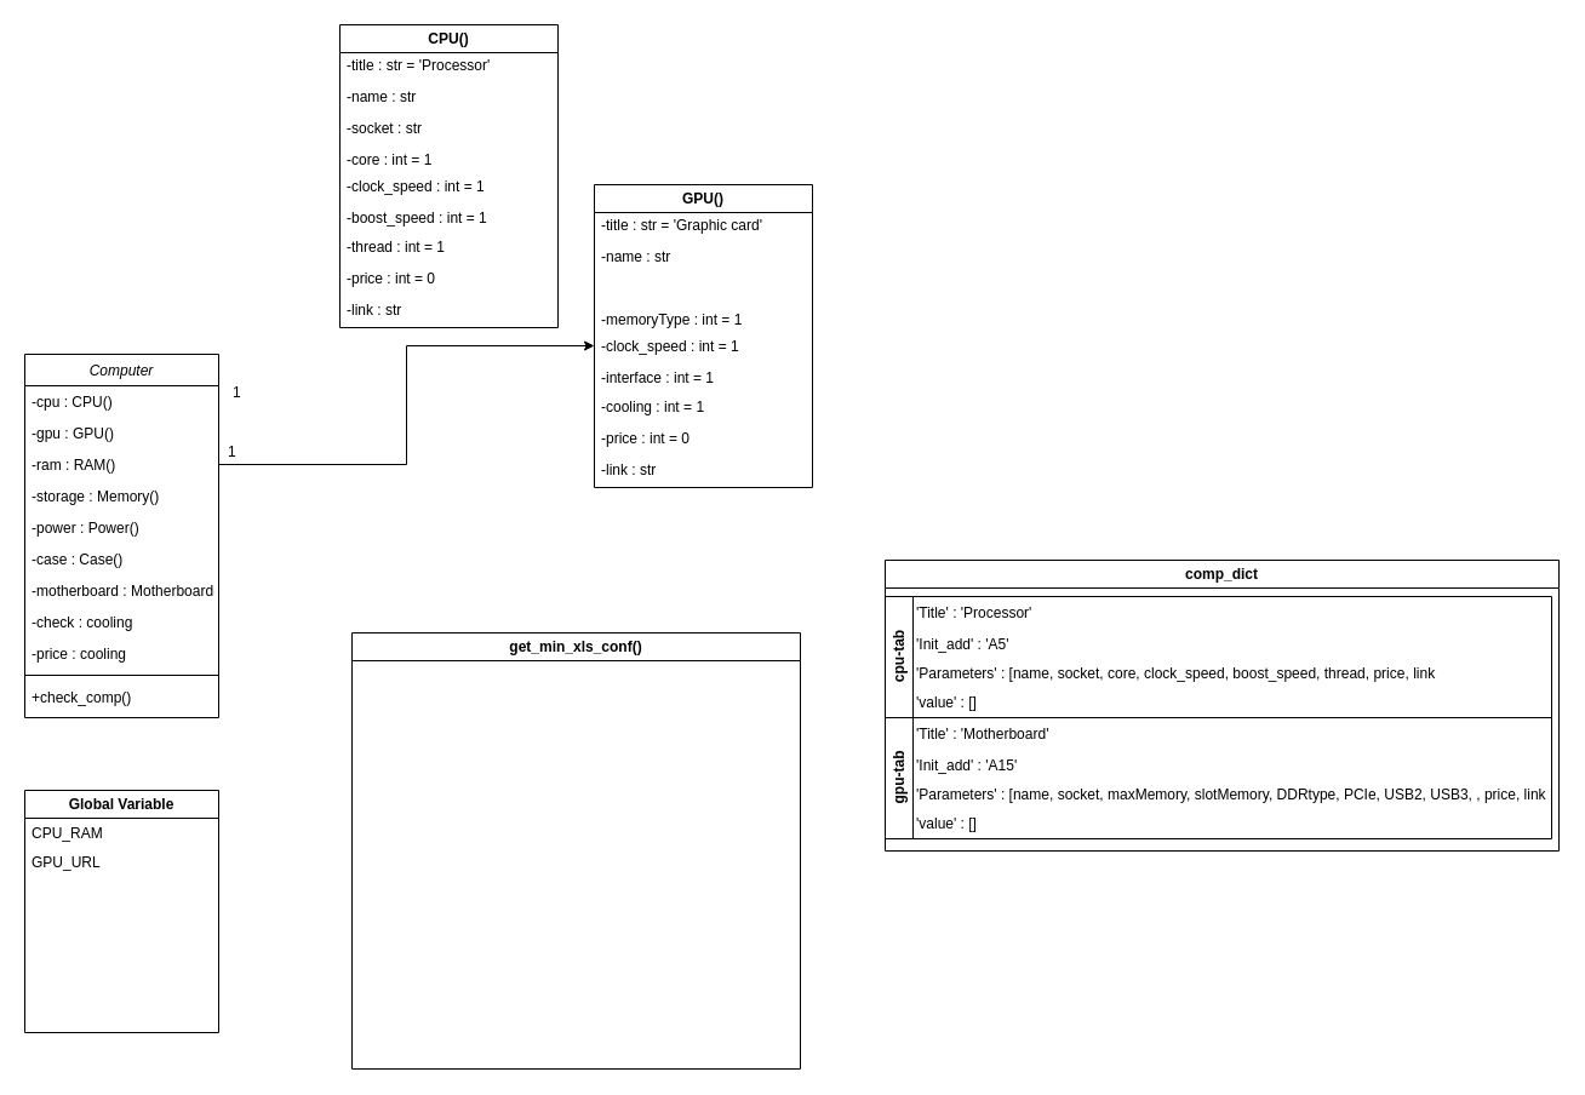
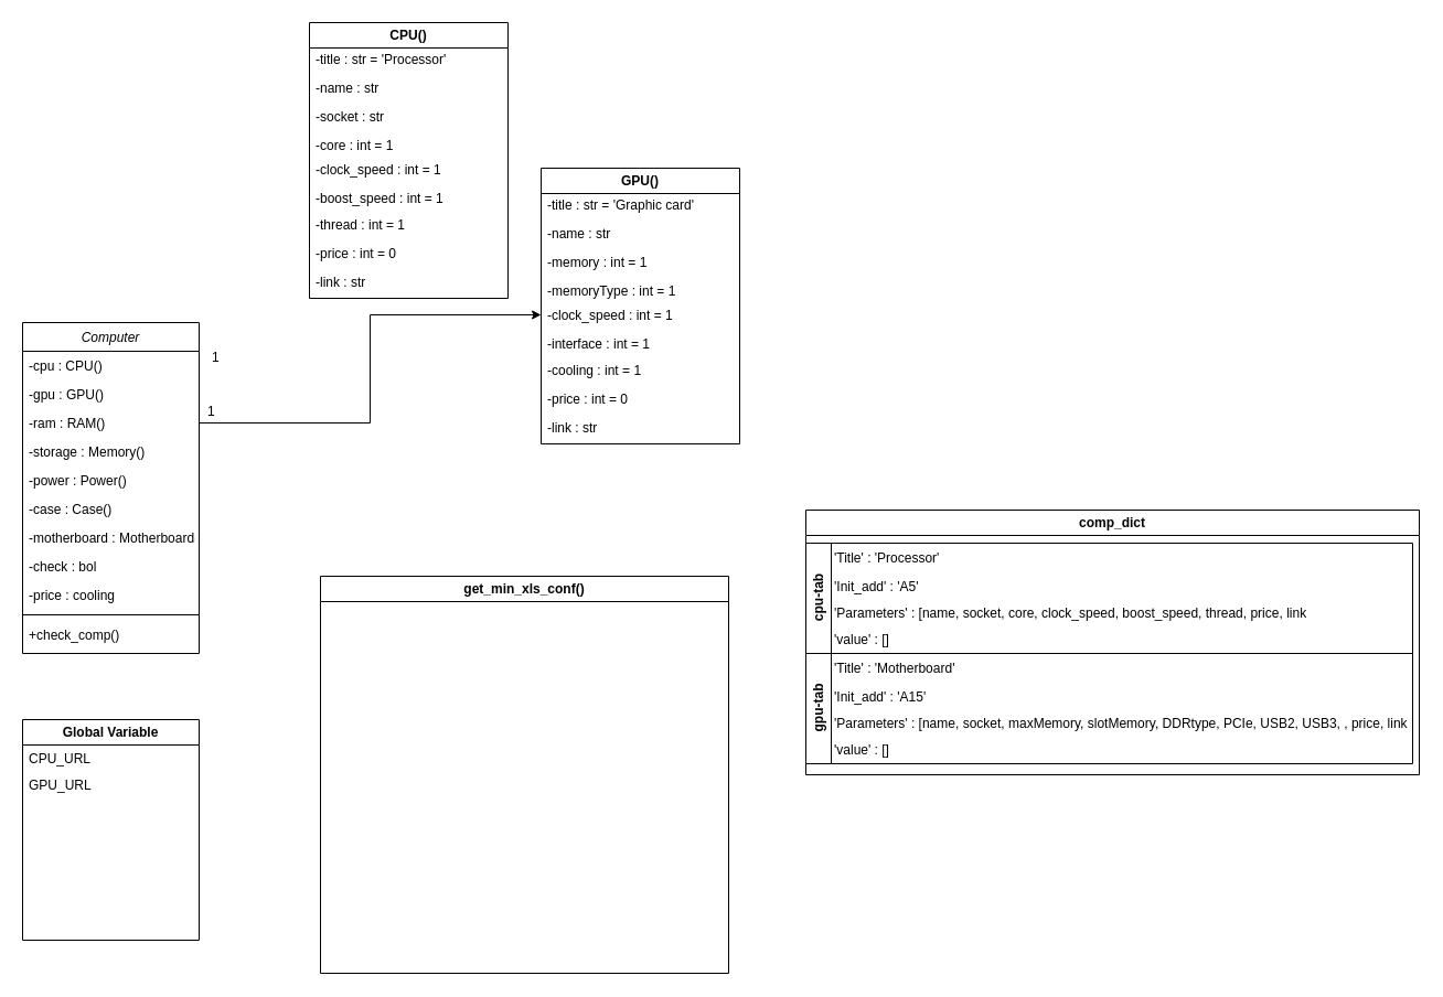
  <mxCell id="0" />
  <mxCell id="1" parent="0" />
  <mxCell id="2" value="Computer" style="swimlane;fontStyle=2;align=center;verticalAlign=top;childLayout=stackLayout;horizontal=1;startSize=26;horizontalStack=0;resizeParent=1;resizeLast=0;collapsible=1;marginBottom=0;rounded=0;shadow=0;strokeWidth=1;" parent="1" vertex="1"><mxGeometry x="20" y="292" width="160" height="300" as="geometry"><mxRectangle x="230" y="140" width="160" height="26" as="alternateBounds" /></mxGeometry></mxCell>
  <mxCell id="3" value="-cpu : CPU()" style="text;align=left;verticalAlign=top;spacingLeft=4;spacingRight=4;overflow=hidden;rotatable=0;points=[[0,0.5],[1,0.5]];portConstraint=eastwest;" parent="2" vertex="1"><mxGeometry y="26" width="160" height="26" as="geometry" /></mxCell>
  <mxCell id="4" value="-gpu : GPU()" style="text;align=left;verticalAlign=top;spacingLeft=4;spacingRight=4;overflow=hidden;rotatable=0;points=[[0,0.5],[1,0.5]];portConstraint=eastwest;rounded=0;shadow=0;html=0;" parent="2" vertex="1"><mxGeometry y="52" width="160" height="26" as="geometry" /></mxCell>
  <mxCell id="5" value="-ram : RAM()" style="text;align=left;verticalAlign=top;spacingLeft=4;spacingRight=4;overflow=hidden;rotatable=0;points=[[0,0.5],[1,0.5]];portConstraint=eastwest;rounded=0;shadow=0;html=0;" parent="2" vertex="1"><mxGeometry y="78" width="160" height="26" as="geometry" /></mxCell>
  <mxCell id="6" value="-storage : Memory()" style="text;align=left;verticalAlign=top;spacingLeft=4;spacingRight=4;overflow=hidden;rotatable=0;points=[[0,0.5],[1,0.5]];portConstraint=eastwest;rounded=0;shadow=0;html=0;" parent="2" vertex="1"><mxGeometry y="104" width="160" height="26" as="geometry" /></mxCell>
  <mxCell id="7" value="-power : Power()" style="text;align=left;verticalAlign=top;spacingLeft=4;spacingRight=4;overflow=hidden;rotatable=0;points=[[0,0.5],[1,0.5]];portConstraint=eastwest;rounded=0;shadow=0;html=0;" parent="2" vertex="1"><mxGeometry y="130" width="160" height="26" as="geometry" /></mxCell>
  <mxCell id="8" value="-case : Case()" style="text;align=left;verticalAlign=top;spacingLeft=4;spacingRight=4;overflow=hidden;rotatable=0;points=[[0,0.5],[1,0.5]];portConstraint=eastwest;rounded=0;shadow=0;html=0;" parent="2" vertex="1"><mxGeometry y="156" width="160" height="26" as="geometry" /></mxCell>
  <mxCell id="9" value="-motherboard : Motherboard()" style="text;align=left;verticalAlign=top;spacingLeft=4;spacingRight=4;overflow=hidden;rotatable=0;points=[[0,0.5],[1,0.5]];portConstraint=eastwest;rounded=0;shadow=0;html=0;" parent="2" vertex="1"><mxGeometry y="182" width="160" height="26" as="geometry" /></mxCell>
- <mxCell id="10" value="-check : cooling" style="text;align=left;verticalAlign=top;spacingLeft=4;spacingRight=4;overflow=hidden;rotatable=0;points=[[0,0.5],[1,0.5]];portConstraint=eastwest;rounded=0;shadow=0;html=0;" parent="2" vertex="1"><mxGeometry y="208" width="160" height="26" as="geometry" /></mxCell>
+ <mxCell id="10" value="-check : bol" style="text;align=left;verticalAlign=top;spacingLeft=4;spacingRight=4;overflow=hidden;rotatable=0;points=[[0,0.5],[1,0.5]];portConstraint=eastwest;rounded=0;shadow=0;html=0;" parent="2" vertex="1"><mxGeometry y="208" width="160" height="26" as="geometry" /></mxCell>
  <mxCell id="11" value="-price : cooling" style="text;align=left;verticalAlign=top;spacingLeft=4;spacingRight=4;overflow=hidden;rotatable=0;points=[[0,0.5],[1,0.5]];portConstraint=eastwest;rounded=0;shadow=0;html=0;" parent="2" vertex="1"><mxGeometry y="234" width="160" height="26" as="geometry" /></mxCell>
  <mxCell id="12" value="" style="line;html=1;strokeWidth=1;align=left;verticalAlign=middle;spacingTop=-1;spacingLeft=3;spacingRight=3;rotatable=0;labelPosition=right;points=[];portConstraint=eastwest;" parent="2" vertex="1"><mxGeometry y="260" width="160" height="10" as="geometry" /></mxCell>
  <mxCell id="13" value="+check_comp()" style="text;align=left;verticalAlign=top;spacingLeft=4;spacingRight=4;overflow=hidden;rotatable=0;points=[[0,0.5],[1,0.5]];portConstraint=eastwest;" parent="2" vertex="1"><mxGeometry y="270" width="160" height="26" as="geometry" /></mxCell>
  <mxCell id="14" value="CPU()" style="swimlane;whiteSpace=wrap;html=1;" parent="1" vertex="1"><mxGeometry x="280" y="20" width="180" height="250" as="geometry" /></mxCell>
  <mxCell id="15" value="-title : str = 'Processor'" style="text;align=left;verticalAlign=top;spacingLeft=4;spacingRight=4;overflow=hidden;rotatable=0;points=[[0,0.5],[1,0.5]];portConstraint=eastwest;" parent="14" vertex="1"><mxGeometry y="20" width="160" height="26" as="geometry" /></mxCell>
  <mxCell id="16" value="-name : str" style="text;align=left;verticalAlign=top;spacingLeft=4;spacingRight=4;overflow=hidden;rotatable=0;points=[[0,0.5],[1,0.5]];portConstraint=eastwest;" parent="14" vertex="1"><mxGeometry y="46" width="160" height="26" as="geometry" /></mxCell>
  <mxCell id="17" value="-socket : str" style="text;align=left;verticalAlign=top;spacingLeft=4;spacingRight=4;overflow=hidden;rotatable=0;points=[[0,0.5],[1,0.5]];portConstraint=eastwest;" parent="14" vertex="1"><mxGeometry y="72" width="160" height="26" as="geometry" /></mxCell>
  <mxCell id="18" value="-core : int = 1" style="text;align=left;verticalAlign=top;spacingLeft=4;spacingRight=4;overflow=hidden;rotatable=0;points=[[0,0.5],[1,0.5]];portConstraint=eastwest;" parent="14" vertex="1"><mxGeometry y="98" width="160" height="26" as="geometry" /></mxCell>
  <mxCell id="19" value="-clock_speed : int = 1" style="text;align=left;verticalAlign=top;spacingLeft=4;spacingRight=4;overflow=hidden;rotatable=0;points=[[0,0.5],[1,0.5]];portConstraint=eastwest;" parent="14" vertex="1"><mxGeometry y="120" width="160" height="26" as="geometry" /></mxCell>
  <mxCell id="20" value="-boost_speed : int = 1" style="text;align=left;verticalAlign=top;spacingLeft=4;spacingRight=4;overflow=hidden;rotatable=0;points=[[0,0.5],[1,0.5]];portConstraint=eastwest;" parent="14" vertex="1"><mxGeometry y="146" width="160" height="26" as="geometry" /></mxCell>
  <mxCell id="21" value="-thread : int = 1" style="text;align=left;verticalAlign=top;spacingLeft=4;spacingRight=4;overflow=hidden;rotatable=0;points=[[0,0.5],[1,0.5]];portConstraint=eastwest;" parent="14" vertex="1"><mxGeometry y="170" width="160" height="26" as="geometry" /></mxCell>
  <mxCell id="22" value="-price : int = 0" style="text;align=left;verticalAlign=top;spacingLeft=4;spacingRight=4;overflow=hidden;rotatable=0;points=[[0,0.5],[1,0.5]];portConstraint=eastwest;" parent="14" vertex="1"><mxGeometry y="196" width="160" height="26" as="geometry" /></mxCell>
  <mxCell id="23" value="-link : str" style="text;align=left;verticalAlign=top;spacingLeft=4;spacingRight=4;overflow=hidden;rotatable=0;points=[[0,0.5],[1,0.5]];portConstraint=eastwest;" parent="14" vertex="1"><mxGeometry y="222" width="160" height="26" as="geometry" /></mxCell>
  <mxCell id="24" value="1" style="resizable=0;align=left;verticalAlign=bottom;labelBackgroundColor=none;fontSize=12;" parent="1" connectable="0" vertex="1"><mxGeometry x="190" y="332" as="geometry" /></mxCell>
  <mxCell id="25" value="GPU()" style="swimlane;whiteSpace=wrap;html=1;" parent="1" vertex="1"><mxGeometry x="490" y="152" width="180" height="250" as="geometry" /></mxCell>
  <mxCell id="26" value="-title : str = 'Graphic card'" style="text;align=left;verticalAlign=top;spacingLeft=4;spacingRight=4;overflow=hidden;rotatable=0;points=[[0,0.5],[1,0.5]];portConstraint=eastwest;" parent="25" vertex="1"><mxGeometry y="20" width="160" height="26" as="geometry" /></mxCell>
  <mxCell id="27" value="-name : str" style="text;align=left;verticalAlign=top;spacingLeft=4;spacingRight=4;overflow=hidden;rotatable=0;points=[[0,0.5],[1,0.5]];portConstraint=eastwest;" parent="25" vertex="1"><mxGeometry y="46" width="160" height="26" as="geometry" /></mxCell>
+ <mxCell id="28" value="-memory : int = 1" style="text;align=left;verticalAlign=top;spacingLeft=4;spacingRight=4;overflow=hidden;rotatable=0;points=[[0,0.5],[1,0.5]];portConstraint=eastwest;" parent="25" vertex="1"><mxGeometry y="72" width="160" height="26" as="geometry" /></mxCell>
  <mxCell id="29" value="-memoryType : int = 1" style="text;align=left;verticalAlign=top;spacingLeft=4;spacingRight=4;overflow=hidden;rotatable=0;points=[[0,0.5],[1,0.5]];portConstraint=eastwest;" parent="25" vertex="1"><mxGeometry y="98" width="160" height="26" as="geometry" /></mxCell>
  <mxCell id="30" value="-clock_speed : int = 1" style="text;align=left;verticalAlign=top;spacingLeft=4;spacingRight=4;overflow=hidden;rotatable=0;points=[[0,0.5],[1,0.5]];portConstraint=eastwest;" parent="25" vertex="1"><mxGeometry y="120" width="160" height="26" as="geometry" /></mxCell>
  <mxCell id="31" value="-interface : int = 1" style="text;align=left;verticalAlign=top;spacingLeft=4;spacingRight=4;overflow=hidden;rotatable=0;points=[[0,0.5],[1,0.5]];portConstraint=eastwest;" parent="25" vertex="1"><mxGeometry y="146" width="160" height="26" as="geometry" /></mxCell>
  <mxCell id="32" value="-cooling : int = 1" style="text;align=left;verticalAlign=top;spacingLeft=4;spacingRight=4;overflow=hidden;rotatable=0;points=[[0,0.5],[1,0.5]];portConstraint=eastwest;" parent="25" vertex="1"><mxGeometry y="170" width="160" height="26" as="geometry" /></mxCell>
  <mxCell id="33" value="-price : int = 0" style="text;align=left;verticalAlign=top;spacingLeft=4;spacingRight=4;overflow=hidden;rotatable=0;points=[[0,0.5],[1,0.5]];portConstraint=eastwest;" parent="25" vertex="1"><mxGeometry y="196" width="160" height="26" as="geometry" /></mxCell>
  <mxCell id="34" value="-link : str" style="text;align=left;verticalAlign=top;spacingLeft=4;spacingRight=4;overflow=hidden;rotatable=0;points=[[0,0.5],[1,0.5]];portConstraint=eastwest;" parent="25" vertex="1"><mxGeometry y="222" width="160" height="26" as="geometry" /></mxCell>
  <mxCell id="35" style="edgeStyle=orthogonalEdgeStyle;rounded=0;orthogonalLoop=1;jettySize=auto;html=1;exitX=1;exitY=0.5;exitDx=0;exitDy=0;entryX=0;entryY=0.5;entryDx=0;entryDy=0;" parent="1" source="5" target="30" edge="1"><mxGeometry relative="1" as="geometry"><mxPoint x="220" y="378" as="sourcePoint" /><mxPoint x="830" y="72" as="targetPoint" /></mxGeometry></mxCell>
  <mxCell id="36" value="1" style="resizable=0;align=left;verticalAlign=bottom;labelBackgroundColor=none;fontSize=12;" parent="1" connectable="0" vertex="1"><mxGeometry x="202" y="344" as="geometry"><mxPoint x="-16" y="37" as="offset" /></mxGeometry></mxCell>
  <mxCell id="37" value="comp_dict" style="swimlane;whiteSpace=wrap;html=1;" vertex="1" parent="1"><mxGeometry x="730" y="462" width="556" height="240" as="geometry" /></mxCell>
  <mxCell id="38" value="cpu-tab" style="swimlane;horizontal=0;whiteSpace=wrap;html=1;" vertex="1" parent="37"><mxGeometry y="30" width="550" height="100" as="geometry" /></mxCell>
  <mxCell id="39" value="'Title' : 'Processor'" style="text;align=left;verticalAlign=top;spacingLeft=4;spacingRight=4;overflow=hidden;rotatable=0;points=[[0,0.5],[1,0.5]];portConstraint=eastwest;" vertex="1" parent="38"><mxGeometry x="20" width="200" height="26" as="geometry" /></mxCell>
  <mxCell id="40" value="'Init_add' : 'A5'" style="text;align=left;verticalAlign=top;spacingLeft=4;spacingRight=4;overflow=hidden;rotatable=0;points=[[0,0.5],[1,0.5]];portConstraint=eastwest;" vertex="1" parent="38"><mxGeometry x="20" y="26" width="200" height="26" as="geometry" /></mxCell>
  <mxCell id="41" value="'Parameters' : [name, socket, core, clock_speed, boost_speed, thread, price, link" style="text;align=left;verticalAlign=top;spacingLeft=4;spacingRight=4;overflow=hidden;rotatable=0;points=[[0,0.5],[1,0.5]];portConstraint=eastwest;" vertex="1" parent="38"><mxGeometry x="20" y="50" width="450" height="26" as="geometry" /></mxCell>
  <mxCell id="42" value="'value' : []" style="text;align=left;verticalAlign=top;spacingLeft=4;spacingRight=4;overflow=hidden;rotatable=0;points=[[0,0.5],[1,0.5]];portConstraint=eastwest;" vertex="1" parent="38"><mxGeometry x="20" y="74" width="200" height="26" as="geometry" /></mxCell>
  <mxCell id="43" value="gpu-tab" style="swimlane;horizontal=0;whiteSpace=wrap;html=1;" vertex="1" parent="37"><mxGeometry y="130" width="550" height="100" as="geometry" /></mxCell>
  <mxCell id="44" value="'Title' : 'Motherboard'" style="text;align=left;verticalAlign=top;spacingLeft=4;spacingRight=4;overflow=hidden;rotatable=0;points=[[0,0.5],[1,0.5]];portConstraint=eastwest;" vertex="1" parent="43"><mxGeometry x="20" width="200" height="26" as="geometry" /></mxCell>
  <mxCell id="45" value="'Init_add' : 'A15'" style="text;align=left;verticalAlign=top;spacingLeft=4;spacingRight=4;overflow=hidden;rotatable=0;points=[[0,0.5],[1,0.5]];portConstraint=eastwest;" vertex="1" parent="43"><mxGeometry x="20" y="26" width="200" height="26" as="geometry" /></mxCell>
  <mxCell id="46" value="'Parameters' : [name, socket, maxMemory, slotMemory, DDRtype, PCIe, USB2, USB3, , price, link" style="text;align=left;verticalAlign=top;spacingLeft=4;spacingRight=4;overflow=hidden;rotatable=0;points=[[0,0.5],[1,0.5]];portConstraint=eastwest;" vertex="1" parent="43"><mxGeometry x="20" y="50" width="530" height="26" as="geometry" /></mxCell>
  <mxCell id="47" value="'value' : []" style="text;align=left;verticalAlign=top;spacingLeft=4;spacingRight=4;overflow=hidden;rotatable=0;points=[[0,0.5],[1,0.5]];portConstraint=eastwest;" vertex="1" parent="43"><mxGeometry x="20" y="74" width="200" height="26" as="geometry" /></mxCell>
  <mxCell id="48" value="Global Variable" style="swimlane;whiteSpace=wrap;html=1;" vertex="1" parent="1"><mxGeometry x="20" y="652" width="160" height="200" as="geometry" /></mxCell>
- <mxCell id="49" value="CPU_RAM" style="text;align=left;verticalAlign=top;spacingLeft=4;spacingRight=4;overflow=hidden;rotatable=0;points=[[0,0.5],[1,0.5]];portConstraint=eastwest;" vertex="1" parent="48"><mxGeometry y="22" width="160" height="26" as="geometry" /></mxCell>
+ <mxCell id="49" value="CPU_URL" style="text;align=left;verticalAlign=top;spacingLeft=4;spacingRight=4;overflow=hidden;rotatable=0;points=[[0,0.5],[1,0.5]];portConstraint=eastwest;" vertex="1" parent="48"><mxGeometry y="22" width="160" height="26" as="geometry" /></mxCell>
  <mxCell id="50" value="GPU_URL" style="text;align=left;verticalAlign=top;spacingLeft=4;spacingRight=4;overflow=hidden;rotatable=0;points=[[0,0.5],[1,0.5]];portConstraint=eastwest;" vertex="1" parent="48"><mxGeometry y="46" width="160" height="26" as="geometry" /></mxCell>
  <mxCell id="51" value="get_min_xls_conf()" style="swimlane;whiteSpace=wrap;html=1;" vertex="1" parent="1"><mxGeometry x="290" y="522" width="370" height="360" as="geometry" /></mxCell>
